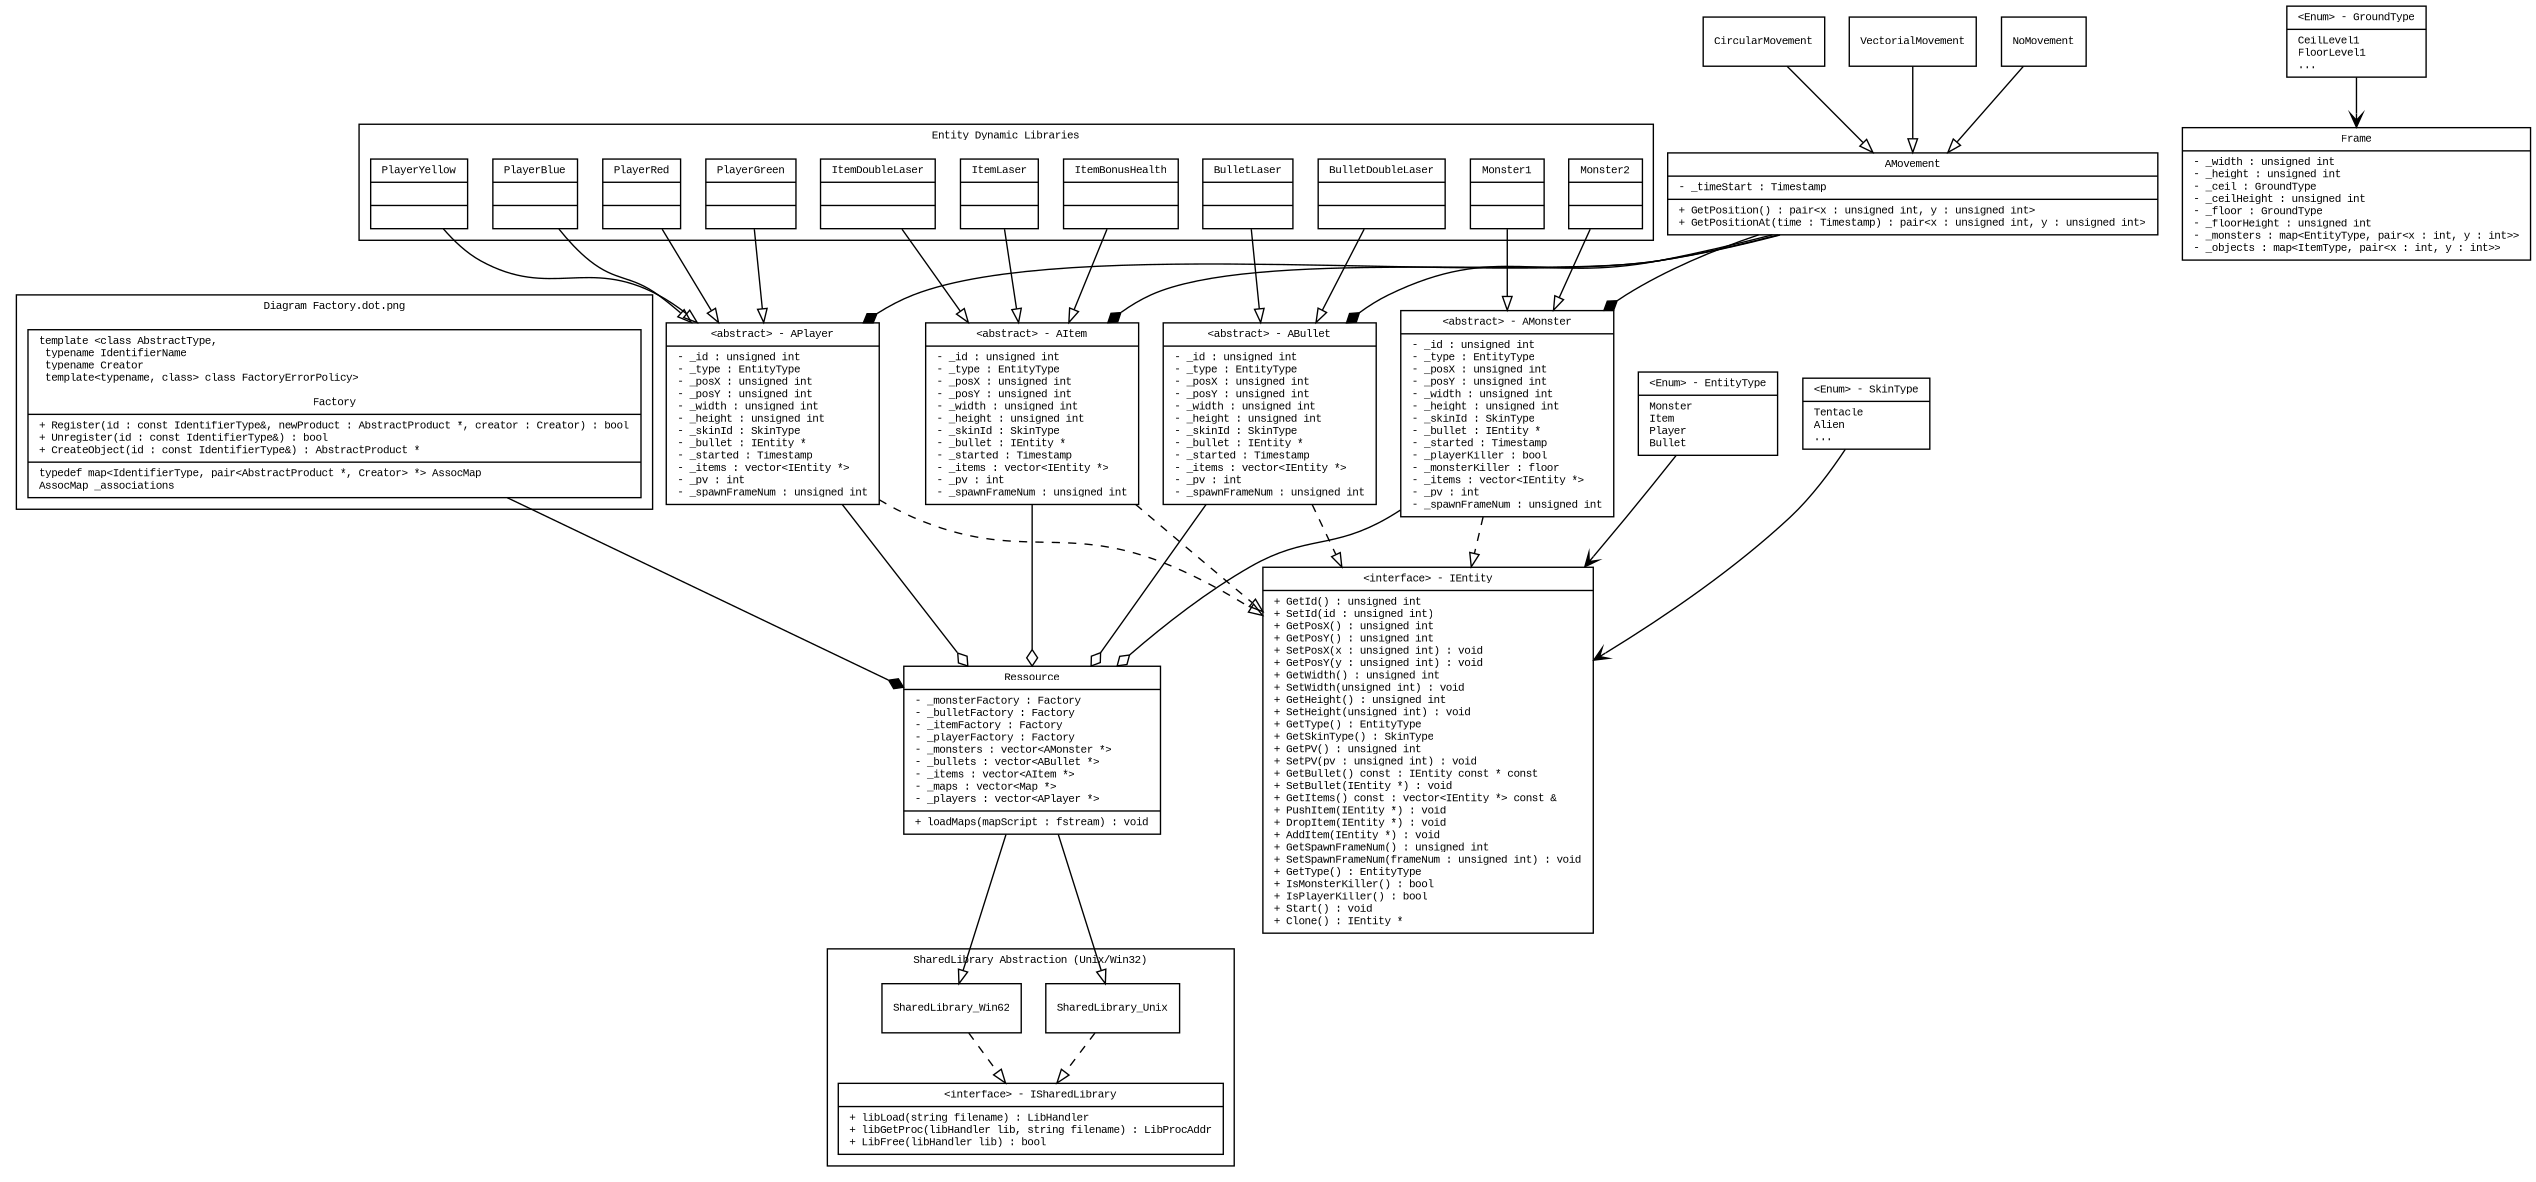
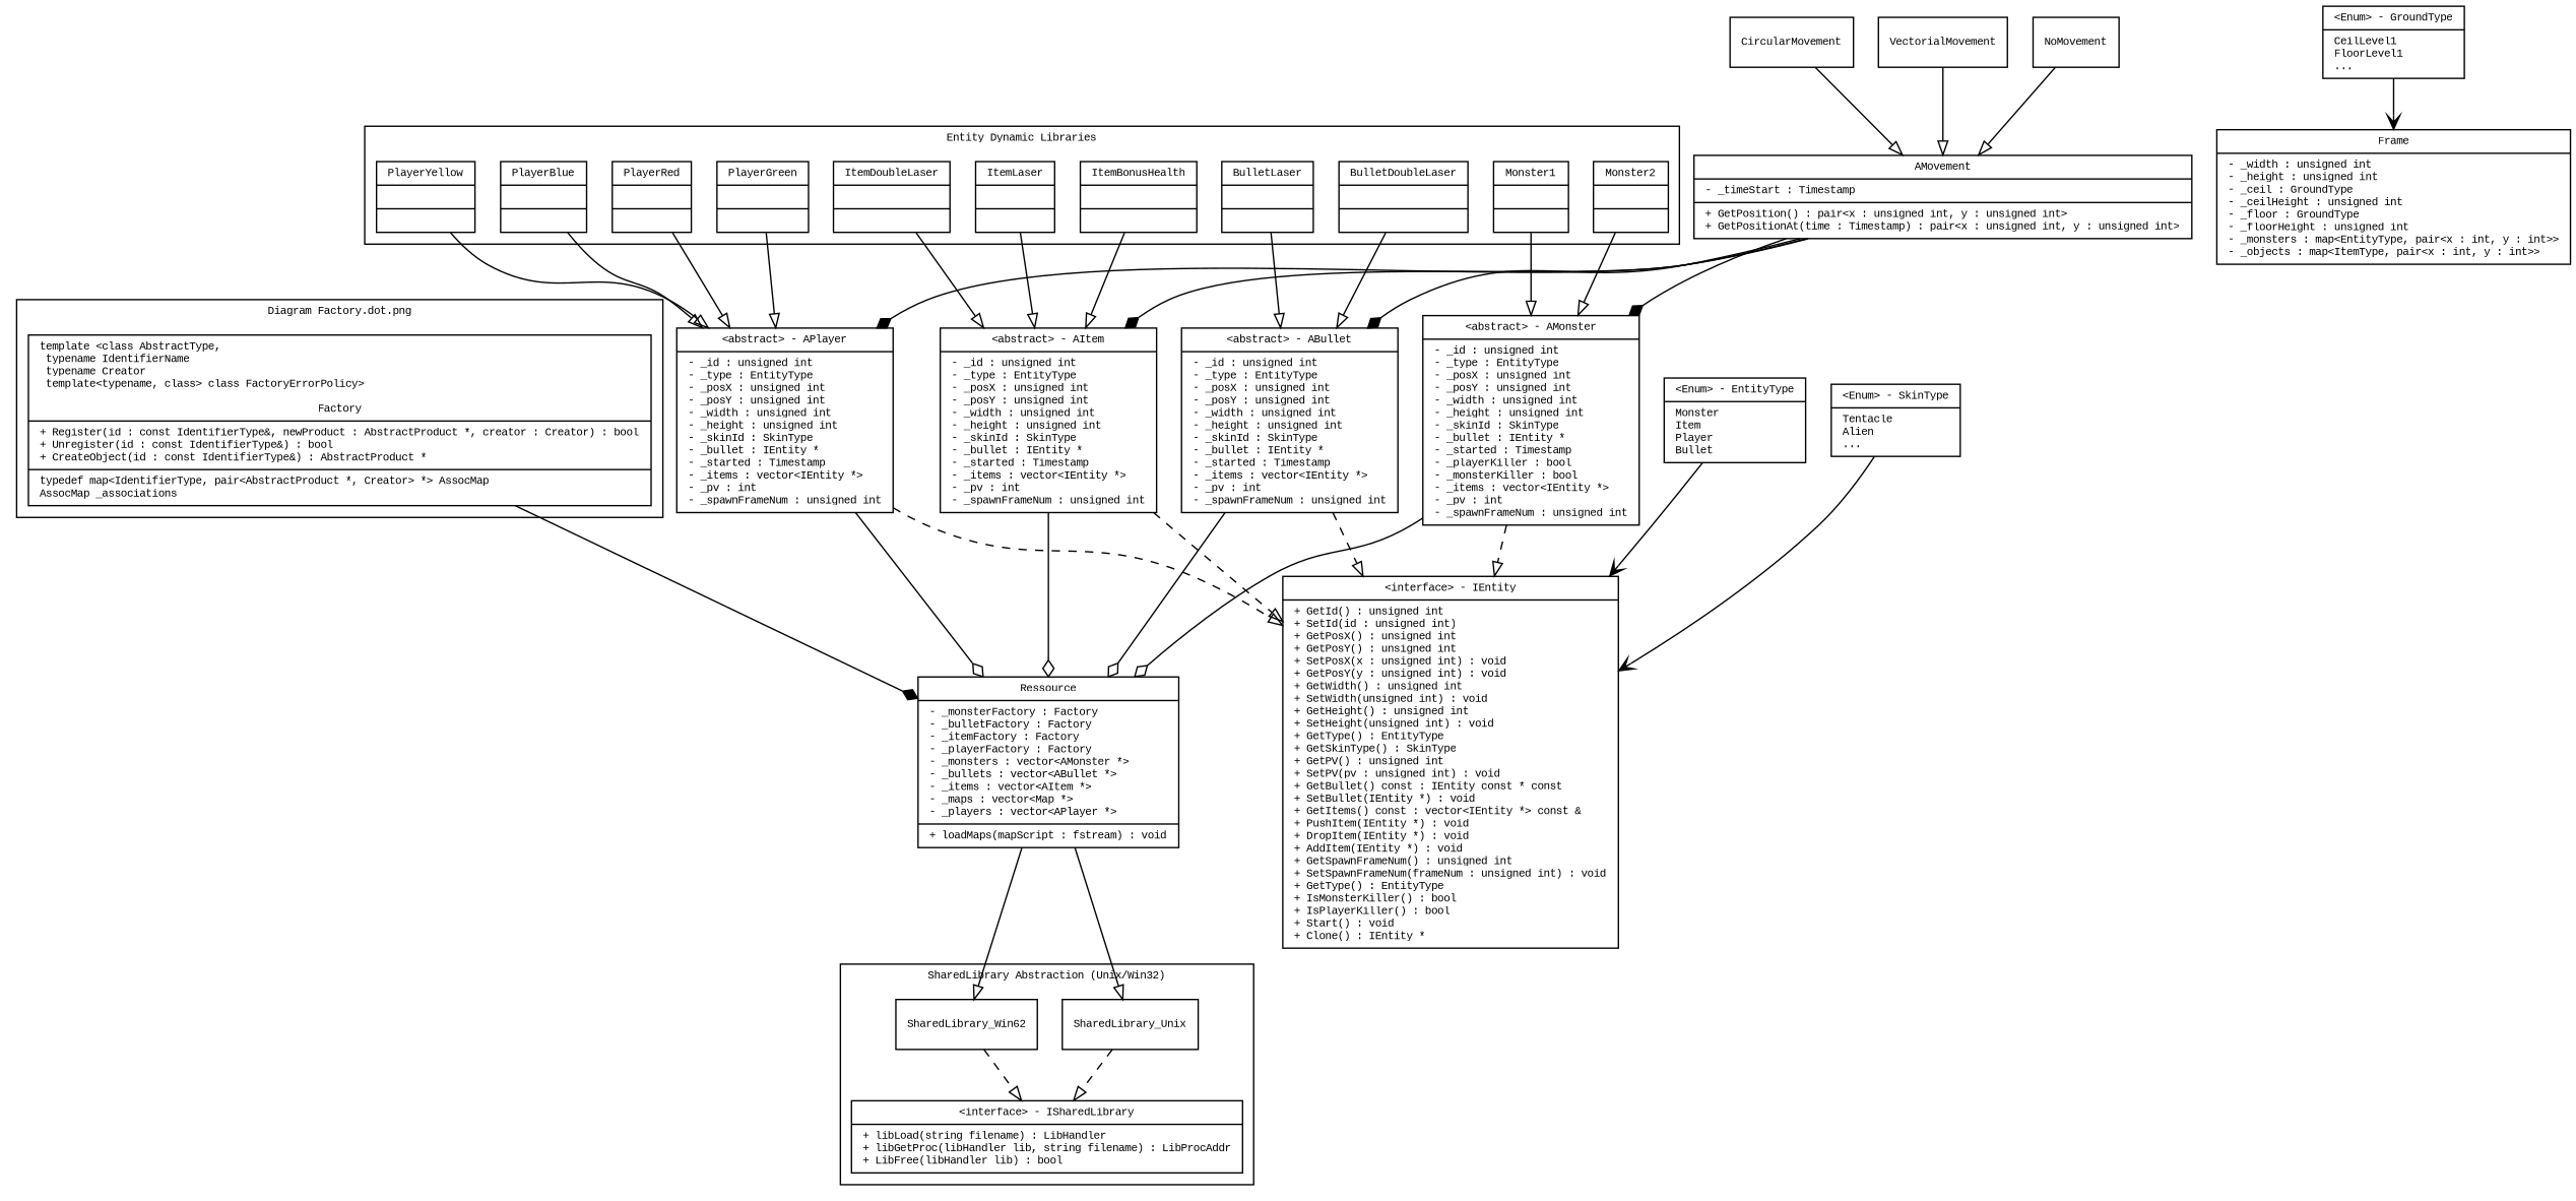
  digraph {
    fontname="Liberation Mono"
    fontsize=8
    node [fontname="Liberation Mono" fontsize=8 shape=record]
    edge [arrowhead=onormal fontname="Liberation Mono" fontsize=8 style=solid]
    n1 [label="{template \<class AbstractType,\l		  typename IdentifierName\l		  typename Creator\l		  template\<typename, class\> class FactoryErrorPolicy\>\l\lFactory|+ Register(id : const IdentifierType&, newProduct : AbstractProduct *, creator : Creator) : bool\l+ Unregister(id : const IdentifierType&) : bool\l+ CreateObject(id : const IdentifierType&) : AbstractProduct *\l|typedef map\<IdentifierType, pair\<AbstractProduct *, Creator\> *\> AssocMap\lAssocMap _associations\l}"]
    n2 [label="{\<interface\> - ISharedLibrary|+ libLoad(string filename) : LibHandler\l+ libGetProc(libHandler lib, string filename) : LibProcAddr\l+ LibFree(libHandler lib) : bool\l}"]
    n3 [label=SharedLibrary_Unix]
    n4 [label=SharedLibrary_Win62]
    n5 [label="{Monster1||}"]
    n6 [label="{Monster2||}"]
    n7 [label="{BulletLaser||}"]
    n8 [label="{BulletDoubleLaser||}"]
    n9 [label="{PlayerBlue||}"]
    n10 [label="{PlayerYellow||}"]
    n11 [label="{PlayerGreen||}"]
    n12 [label="{PlayerRed||}"]
    n13 [label="{ItemBonusHealth||}"]
    n14 [label="{ItemLaser||}"]
    n15 [label="{ItemDoubleLaser||}"]
    n16 [label="{Ressource|- _monsterFactory : Factory\l- _bulletFactory : Factory\l- _itemFactory : Factory\l- _playerFactory : Factory\l- _monsters : vector\<AMonster *\>\l- _bullets : vector\<ABullet *\>\l- _items : vector\<AItem *\>\l- _maps : vector\<Map *\>\l- _players : vector\<APlayer *\>\l|+ loadMaps(mapScript : fstream) : void\l}"]
-   n17 [label="{\<abstract\> - AMonster|- _id : unsigned int\l- _type : EntityType\l- _posX : unsigned int\l- _posY : unsigned int\l- _width : unsigned int\l- _height : unsigned int\l- _skinId : SkinType\l- _bullet : IEntity *\l- _started : Timestamp\l- _playerKiller : bool\l- _monsterKiller : floor\l- _items : vector\<IEntity *\>\l- _pv : int\l- _spawnFrameNum : unsigned int\l}"]
+   n17 [label="{\<abstract\> - AMonster|- _id : unsigned int\l- _type : EntityType\l- _posX : unsigned int\l- _posY : unsigned int\l- _width : unsigned int\l- _height : unsigned int\l- _skinId : SkinType\l- _bullet : IEntity *\l- _started : Timestamp\l- _playerKiller : bool\l- _monsterKiller : bool\l- _items : vector\<IEntity *\>\l- _pv : int\l- _spawnFrameNum : unsigned int\l}"]
    n18 [label="{\<abstract\> - ABullet|- _id : unsigned int\l- _type : EntityType\l- _posX : unsigned int\l- _posY : unsigned int\l- _width : unsigned int\l- _height : unsigned int\l- _skinId : SkinType\l- _bullet : IEntity *\l- _started : Timestamp\l- _items : vector\<IEntity *\>\l- _pv : int\l- _spawnFrameNum : unsigned int\l}"]
    n19 [label="{\<abstract\> - APlayer|- _id : unsigned int\l- _type : EntityType\l- _posX : unsigned int\l- _posY : unsigned int\l- _width : unsigned int\l- _height : unsigned int\l- _skinId : SkinType\l- _bullet : IEntity *\l- _started : Timestamp\l- _items : vector\<IEntity *\>\l- _pv : int\l- _spawnFrameNum : unsigned int\l}"]
    n20 [label="{\<abstract\> - AItem|- _id : unsigned int\l- _type : EntityType\l- _posX : unsigned int\l- _posY : unsigned int\l- _width : unsigned int\l- _height : unsigned int\l- _skinId : SkinType\l- _bullet : IEntity *\l- _started : Timestamp\l- _items : vector\<IEntity *\>\l- _pv : int\l- _spawnFrameNum : unsigned int\l}"]
    n21 [label="{\<interface\> - IEntity|+ GetId() : unsigned int\l+ SetId(id : unsigned int)\l+ GetPosX() : unsigned int\l+ GetPosY() : unsigned int\l+ SetPosX(x : unsigned int) : void\l+ GetPosY(y : unsigned int) : void\l+ GetWidth() : unsigned int\l+ SetWidth(unsigned int) : void\l+ GetHeight() : unsigned int\l+ SetHeight(unsigned int) : void\l+ GetType() : EntityType\l+ GetSkinType() : SkinType\l+ GetPV() : unsigned int\l+ SetPV(pv : unsigned int) : void\l+ GetBullet() const : IEntity const * const\l+ SetBullet(IEntity *) : void\l+ GetItems() const : vector\<IEntity *\> const &\l+ PushItem(IEntity *) : void\l+ DropItem(IEntity *) : void\l+ AddItem(IEntity *) : void\l+ GetSpawnFrameNum() : unsigned int\l+ SetSpawnFrameNum(frameNum : unsigned int) : void\l+ GetType() : EntityType\l+ IsMonsterKiller() : bool\l+ IsPlayerKiller() : bool\l+ Start() : void\l+ Clone() : IEntity *\l}"]
    n22 [label="{Frame|- _width : unsigned int\l- _height : unsigned int\l- _ceil : GroundType\l- _ceilHeight : unsigned int\l- _floor : GroundType\l- _floorHeight : unsigned int\l- _monsters : map\<EntityType, pair\<x : int, y : int\>\>\l- _objects : map\<ItemType, pair\<x : int, y : int\>\>\l}"]
    n23 [label="{AMovement|- _timeStart : Timestamp\l|+ GetPosition() : pair\<x : unsigned int, y : unsigned int\>\l+ GetPositionAt(time : Timestamp) : pair\<x : unsigned int, y : unsigned int\>\l}"]
    n24 [label="{CircularMovement}"]
    n25 [label="{VectorialMovement}"]
    n26 [label="{NoMovement}"]
    n27 [label="{\<Enum\> - SkinType|Tentacle\lAlien\l...\l}"]
    n28 [label="{\<Enum\> - GroundType|CeilLevel1\lFloorLevel1\l...\l}"]
    n29 [label="{\<Enum\> - EntityType|Monster\lItem\lPlayer\lBullet\l}"]
    subgraph cluster_1 {
      label="Diagram Factory.dot.png"
      n1
    }
    subgraph cluster_2 {
      label="SharedLibrary Abstraction (Unix/Win32)"
      n2
      n3
      n4
    }
    subgraph cluster_3 {
      label="Entity Dynamic Libraries"
      n5
      n6
      n7
      n8
      n9
      n10
      n11
      n12
      n13
      n14
      n15
    }
    n1 -> n16 [arrowhead=diamond]
    n3 -> n2 [style=dashed]
    n4 -> n2 [style=dashed]
    n5 -> n17
    n6 -> n17
    n7 -> n18
    n8 -> n18
    n9 -> n19
    n10 -> n19
    n11 -> n19
    n12 -> n19
    n13 -> n20
    n14 -> n20
    n15 -> n20
    n16 -> n3
    n16 -> n4 [arrowhead=onromal]
    n17 -> n16 [arrowhead=odiamond]
    n17 -> n21 [style=dashed]
    n18 -> n16 [arrowhead=odiamond]
    n18 -> n21 [style=dashed]
    n19 -> n16 [arrowhead=odiamond]
    n19 -> n21 [style=dashed]
    n20 -> n16 [arrowhead=odiamond]
    n20 -> n21 [style=dashed]
    n23 -> n17 [arrowhead=diamond]
    n23 -> n18 [arrowhead=diamond]
    n23 -> n19 [arrowhead=diamond]
    n23 -> n20 [arrowhead=diamond]
    n24 -> n23 [arrowhead=onromal]
    n25 -> n23 [arrowhead=onromal]
    n26 -> n23 [arrowhead=onromal]
    n27 -> n21 [arrowhead=vee]
    n28 -> n22 [arrowhead=vee]
    n29 -> n21 [arrowhead=vee]
  }
